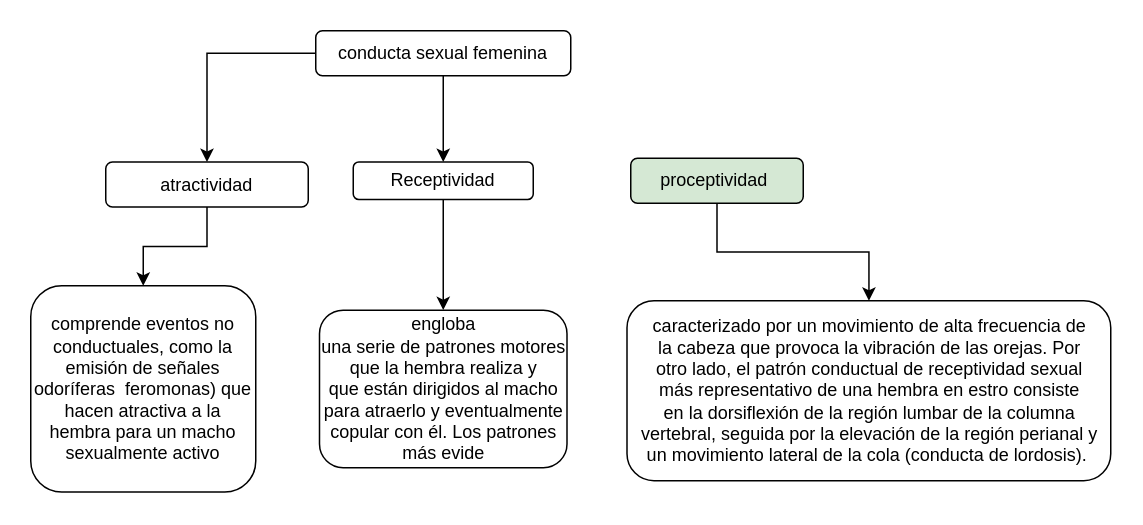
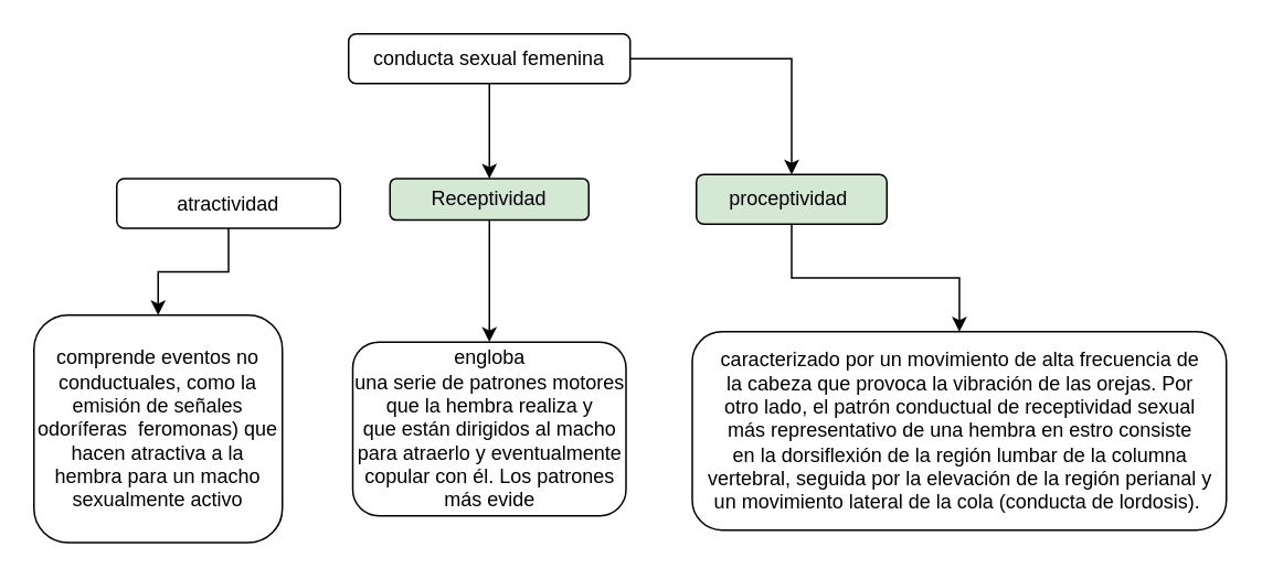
  <mxCell id="0" />
  <mxCell id="1" parent="0" />
- <mxCell id="2" value="" style="edgeStyle=orthogonalEdgeStyle;rounded=0;orthogonalLoop=1;jettySize=auto;html=1;" edge="1" parent="1" source="5" target="7"><mxGeometry relative="1" as="geometry" /></mxCell>
+ <mxCell id="3" value="" style="edgeStyle=orthogonalEdgeStyle;rounded=0;orthogonalLoop=1;jettySize=auto;html=1;" edge="1" parent="1" source="5" target="9"><mxGeometry relative="1" as="geometry" /></mxCell>
  <mxCell id="4" value="" style="edgeStyle=orthogonalEdgeStyle;rounded=0;orthogonalLoop=1;jettySize=auto;html=1;" edge="1" parent="1" source="5" target="11"><mxGeometry relative="1" as="geometry" /></mxCell>
  <mxCell id="5" value="conducta sexual femenina" style="rounded=1;whiteSpace=wrap;html=1;" vertex="1" parent="1"><mxGeometry x="210" y="20" width="170" height="30" as="geometry" /></mxCell>
  <mxCell id="6" value="" style="edgeStyle=orthogonalEdgeStyle;rounded=0;orthogonalLoop=1;jettySize=auto;html=1;" edge="1" parent="1" source="7" target="12"><mxGeometry relative="1" as="geometry" /></mxCell>
  <mxCell id="7" value="atractividad" style="whiteSpace=wrap;html=1;rounded=1;" vertex="1" parent="1"><mxGeometry x="70" y="107.5" width="135" height="30" as="geometry" /></mxCell>
  <mxCell id="8" value="" style="edgeStyle=orthogonalEdgeStyle;rounded=0;orthogonalLoop=1;jettySize=auto;html=1;" edge="1" parent="1" source="9" target="14"><mxGeometry relative="1" as="geometry" /></mxCell>
  <mxCell id="9" value="&lt;span&gt;proceptividad&amp;nbsp;&lt;/span&gt;" style="whiteSpace=wrap;html=1;rounded=1;fillColor=#d5e8d4;" vertex="1" parent="1"><mxGeometry x="420" y="105" width="115" height="30" as="geometry" /></mxCell>
  <mxCell id="10" value="" style="edgeStyle=orthogonalEdgeStyle;rounded=0;orthogonalLoop=1;jettySize=auto;html=1;" edge="1" parent="1" source="11" target="13"><mxGeometry relative="1" as="geometry" /></mxCell>
- <mxCell id="11" value="&lt;span&gt;Receptividad&lt;/span&gt;" style="whiteSpace=wrap;html=1;rounded=1;" vertex="1" parent="1"><mxGeometry x="235" y="107.5" width="120" height="25" as="geometry" /></mxCell>
+ <mxCell id="11" value="&lt;span&gt;Receptividad&lt;/span&gt;" style="whiteSpace=wrap;html=1;rounded=1;fillColor=#d5e8d4;" vertex="1" parent="1"><mxGeometry x="235" y="107.5" width="120" height="25" as="geometry" /></mxCell>
  <mxCell id="12" value="&lt;span style=&quot;text-align: justify&quot;&gt;comprende eventos no conductuales, como la emisión de señales odoríferas&amp;nbsp; feromonas) que hacen atractiva a la hembra para un macho sexualmente activo&lt;/span&gt;" style="whiteSpace=wrap;html=1;rounded=1;" vertex="1" parent="1"><mxGeometry x="20" y="190" width="150" height="137.5" as="geometry" /></mxCell>
  <mxCell id="13" value="engloba &lt;br/&gt;una serie de patrones motores que la hembra realiza y &lt;br/&gt;que están dirigidos al macho para atraerlo y eventualmente copular con él. Los patrones más evide" style="whiteSpace=wrap;html=1;rounded=1;" vertex="1" parent="1"><mxGeometry x="212.5" y="206.25" width="165" height="105" as="geometry" /></mxCell>
  <mxCell id="14" value="caracterizado por un movimiento de alta frecuencia de &lt;br&gt;la cabeza que provoca la vibración de las orejas. Por &lt;br&gt;otro lado, el patrón conductual de receptividad sexual &lt;br&gt;más representativo de una hembra en estro consiste &lt;br&gt;en la dorsiflexión de la región lumbar de la columna &lt;br&gt;vertebral, seguida por la elevación de la región perianal y &lt;br&gt;un movimiento lateral de la cola (conducta de lordosis).&amp;nbsp;" style="whiteSpace=wrap;html=1;rounded=1;" vertex="1" parent="1"><mxGeometry x="417.5" y="200" width="322.5" height="120" as="geometry" /></mxCell>
